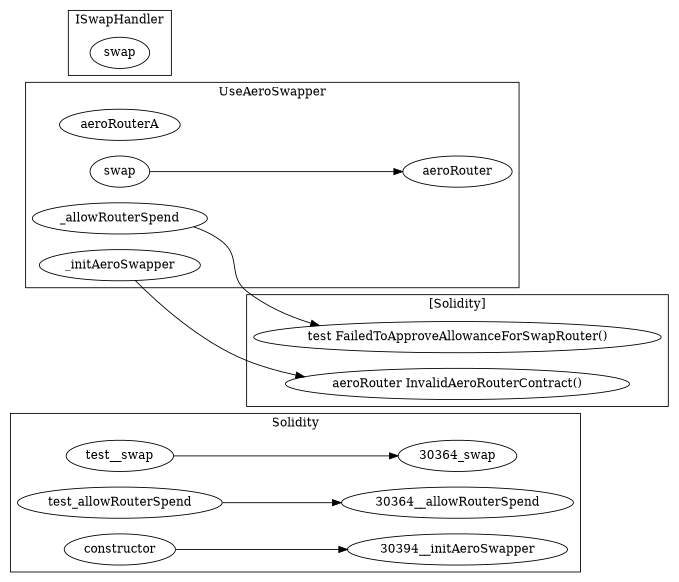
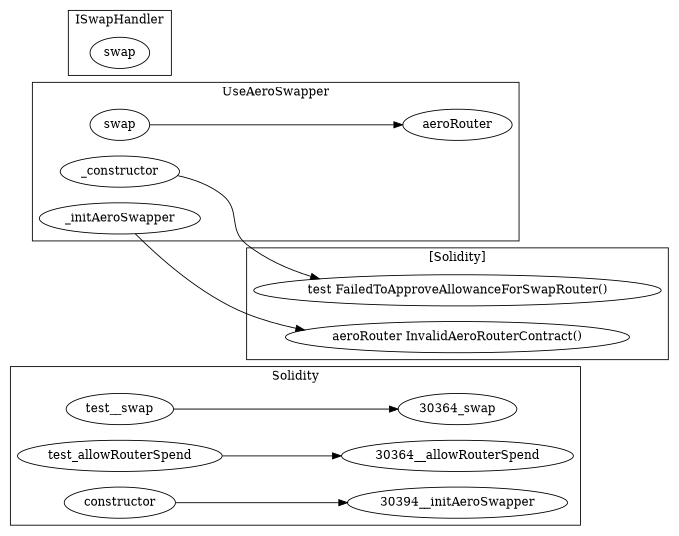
  strict digraph {
    rankdir=LR
    n1 [label=test__swap]
    "30364_swap"
    n3 [label=test_allowRouterSpend]
    "30364__allowRouterSpend"
    n5 [label=constructor]
    n6 [label="30394__initAeroSwapper"]
-   n7 [label=aeroRouterA]
-   n8 [label=_allowRouterSpend]
+   n8 [label=_constructor]
    n9 [label=aeroRouter]
    n10 [label=_initAeroSwapper]
    n11 [label=swap]
    n12 [label=swap]
    n13 [label="test FailedToApproveAllowanceForSwapRouter()"]
    n14 [label="aeroRouter InvalidAeroRouterContract()"]
    subgraph cluster_1 {
      label=Solidity
      n1
      "30364_swap"
      n3
      "30364__allowRouterSpend"
      n5
      n6
    }
    subgraph cluster_2 {
      label=UseAeroSwapper
-     n7
      n8
      n9
      n10
      n11
    }
    subgraph cluster_3 {
      label=ISwapHandler
      n12
    }
    subgraph cluster_4 {
      label="[Solidity]"
      n13
      n14
    }
    n1 -> "30364_swap"
    n3 -> "30364__allowRouterSpend"
    n5 -> n6
    n8 -> n13
    n10 -> n14
    n11 -> n9
  }
